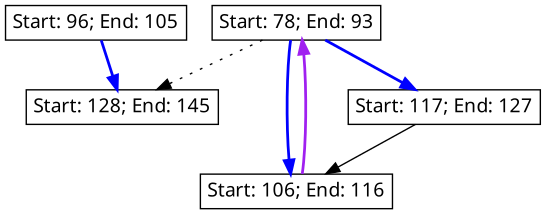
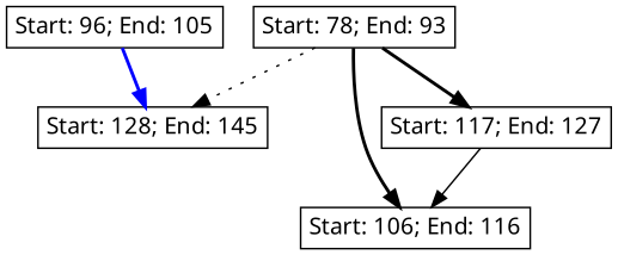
  strict digraph {
    node [fontname=sans margin=0.07 shape=box target1=78]
    edge [color=blue style=bold]
    n1 [end=105 height=0.1 label="Start: 96; End: 105" width=0.1]
    n2 [end=145 height=0.1 label="Start: 128; End: 145" width=0.1 target1=""]
    n3 [end=93 height=0.1 label="Start: 78; End: 93" target1=106 target2=117 target3=128 width=0.1]
    n4 [end=116 height=0.1 label="Start: 106; End: 116" width=0.1]
    n5 [end=127 height=0.1 label="Start: 117; End: 127" width=0.1]
    n1 -> n2
    n3 -> n2 [color=black style=dotted]
-   n3 -> n4
-   n3 -> n5
-   n4 -> n3 [color=purple]
+   n3 -> n4 [color=black]
+   n3 -> n5 [color=black]
    n5 -> n4 [color=black style=solid]
  }
